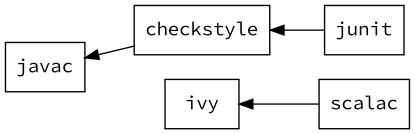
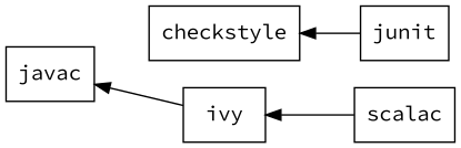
  digraph {
    fontname="Source Code Pro"
    rankdir=RL
    node [fontname="Source Code Pro" shape=box]
    edge [fontname="Source Code Pro"]
    junit
    checkstyle
    javac
    scalac
    ivy
    junit -> checkstyle
-   checkstyle -> javac
+   ivy -> javac
    scalac -> ivy
  }
